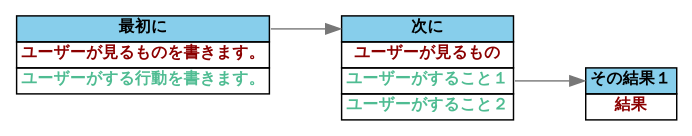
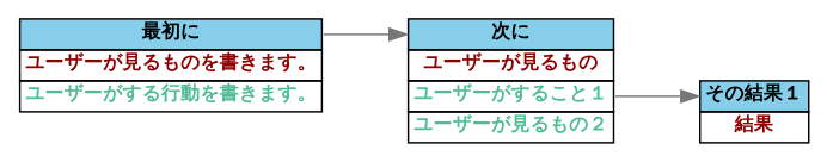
  digraph {
    fontname="Noto Sans"
    rankdir=LR
    style=filled
    node [fontname="Noto Sans" fontsize=11 margin="0.1,0.1" shape=plaintext style=solid]
    edge [color="#777777" fontname="Noto Sans" fontsize=9 headport=top]
    n1 [height=0.94444 label=< 		<table border="0" cellborder="1" cellspacing="0"> 		<tr><td port="top" bgcolor="#87CEEB"><B>最初に</B></td></tr> 		<tr><td><font color="#8B0000"><B>ユーザーが見るものを書きます。</B></font></td></tr> 		<tr><td port="pa35af3664d00bb26c1b753b5118324499794e1527882a0d94132ee026a4a500e"><font color="#4FBC92"><B>ユーザーがする行動を書きます。</B></font></td></tr> 		</table> 		> width=2.4722]
-   n2 [height=1.1944 label=< 		<table border="0" cellborder="1" cellspacing="0"> 		<tr><td port="top" bgcolor="#87CEEB"><B>次に</B></td></tr> 		<tr><td><font color="#8B0000"><B>ユーザーが見るもの</B></font></td></tr> 		<tr><td port="pa380ac13cfc0568eda8ab98a256ab4978d98fb647f8f07e9ed433108b05a71a3"><font color="#4FBC92"><B>ユーザーがすること１</B></font></td></tr> 		<tr><td port="pce0366953bc0a9b470d2d965a7de73246eb151144579b11a786bc54d12837063"><font color="#4FBC92"><B>ユーザーがすること２</B></font></td></tr> 		</table> 		> width=1.7361]
+   n2 [height=1.1944 label=< 		<table border="0" cellborder="1" cellspacing="0"> 		<tr><td port="top" bgcolor="#87CEEB"><B>次に</B></td></tr> 		<tr><td><font color="#8B0000"><B>ユーザーが見るもの</B></font></td></tr> 		<tr><td port="pa380ac13cfc0568eda8ab98a256ab4978d98fb647f8f07e9ed433108b05a71a3"><font color="#4FBC92"><B>ユーザーがすること１</B></font></td></tr> 		<tr><td port="pce0366953bc0a9b470d2d965a7de73246eb151144579b11a786bc54d12837063"><font color="#4FBC92"><B>ユーザーが見るもの２</B></font></td></tr> 		</table> 		> width=1.7361]
    n3 [height=0.69444 label=< 		<table border="0" cellborder="1" cellspacing="0"> 		<tr><td port="top" bgcolor="#87CEEB"><B>その結果１</B></td></tr> 		<tr><td><font color="#8B0000"><B>結果</B></font></td></tr> 		</table> 		> width=1.0139]
    n1 -> n2 [tailport=top]
    n2 -> n3 [tailport=pa380ac13cfc0568eda8ab98a256ab4978d98fb647f8f07e9ed433108b05a71a3]
  }
